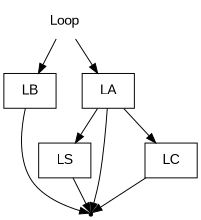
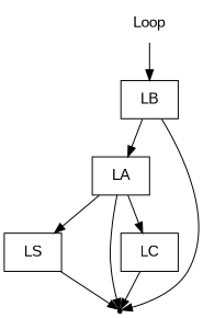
  digraph {
    rankdir=TB
    node [fontname=Arial shape=box]
    n1 [label=Loop shape=plaintext]
    n2 [label=LB]
    n3 [label=LA]
    n4 [label=LS]
    end [shape=point]
    n6 [label=LC]
    n1 -> n2
-   n1 -> n3
+   n2 -> n3
    n2 -> end
    n3 -> n4
    n3 -> end
    n3 -> n6
    n4 -> end
    n6 -> end
  }
